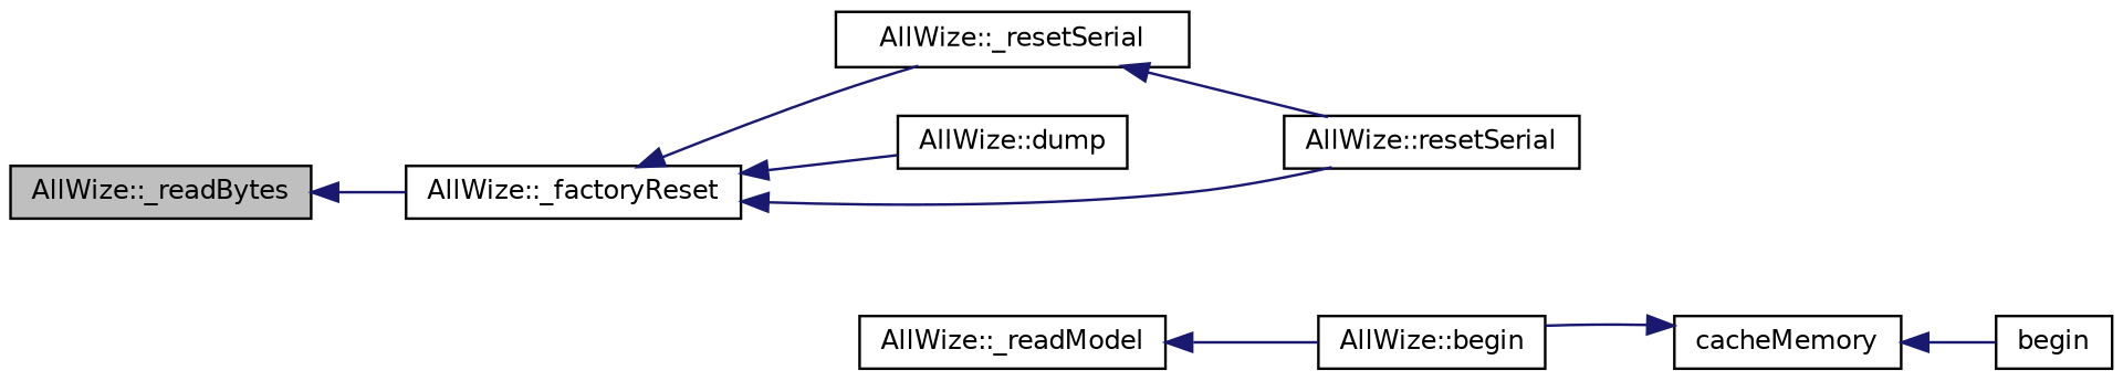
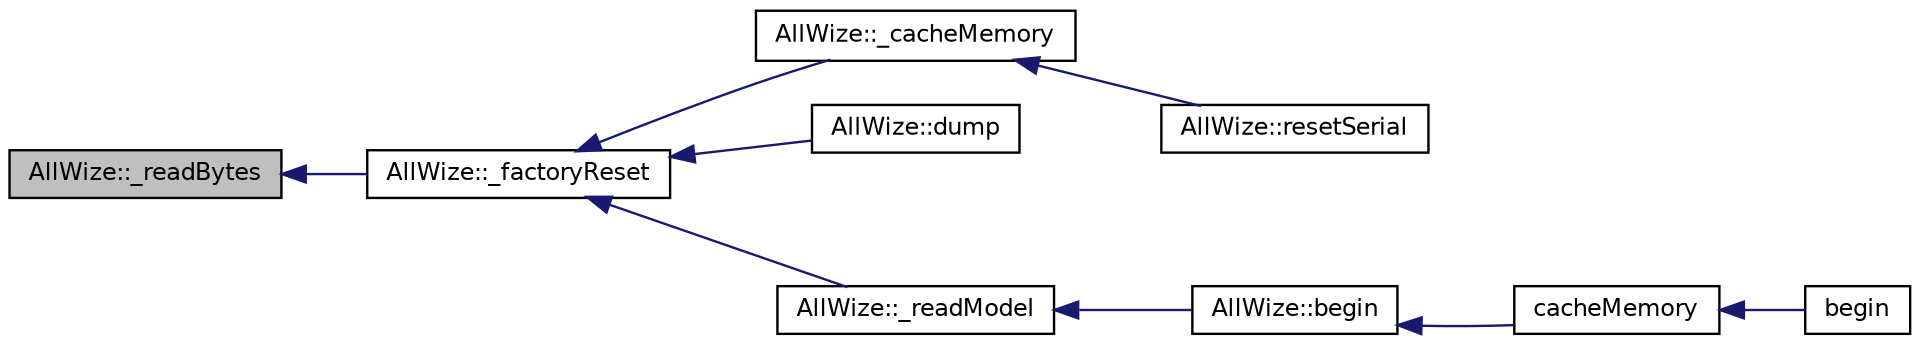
  digraph {
    rankdir=LR
    node [color=black fillcolor=white fontname=Helvetica fontsize=10 shape=record style=filled]
    edge [color=midnightblue dir=back fontname=Helvetica fontsize=10 labelfontname=Helvetica labelfontsize=10 style=solid]
    n1 [fillcolor=grey75 fontcolor=black height=0.2 label="AllWize::_readBytes" width=0.4]
    n2 [height=0.2 label="AllWize::_factoryReset" width=0.4]
-   n3 [height=0.2 label="AllWize::_resetSerial" width=0.4]
+   n3 [height=0.2 label="AllWize::_cacheMemory" width=0.4]
    n4 [height=0.2 label="AllWize::dump" width=0.4]
    n5 [height=0.2 label="AllWize::_readModel" width=0.4]
    n6 [height=0.2 label="AllWize::resetSerial" width=0.4]
    n7 [height=0.2 label="AllWize::begin" width=0.4]
    n8 [height=0.2 label=cacheMemory width=0.4]
    n9 [height=0.2 label=begin width=0.4]
    n1 -> n2
    n2 -> n3
    n2 -> n4
-   n2 -> n6
+   n2 -> n5
    n3 -> n6
    n5 -> n7
-   n8 -> n7
+   n7 -> n8
    n8 -> n9
  }
